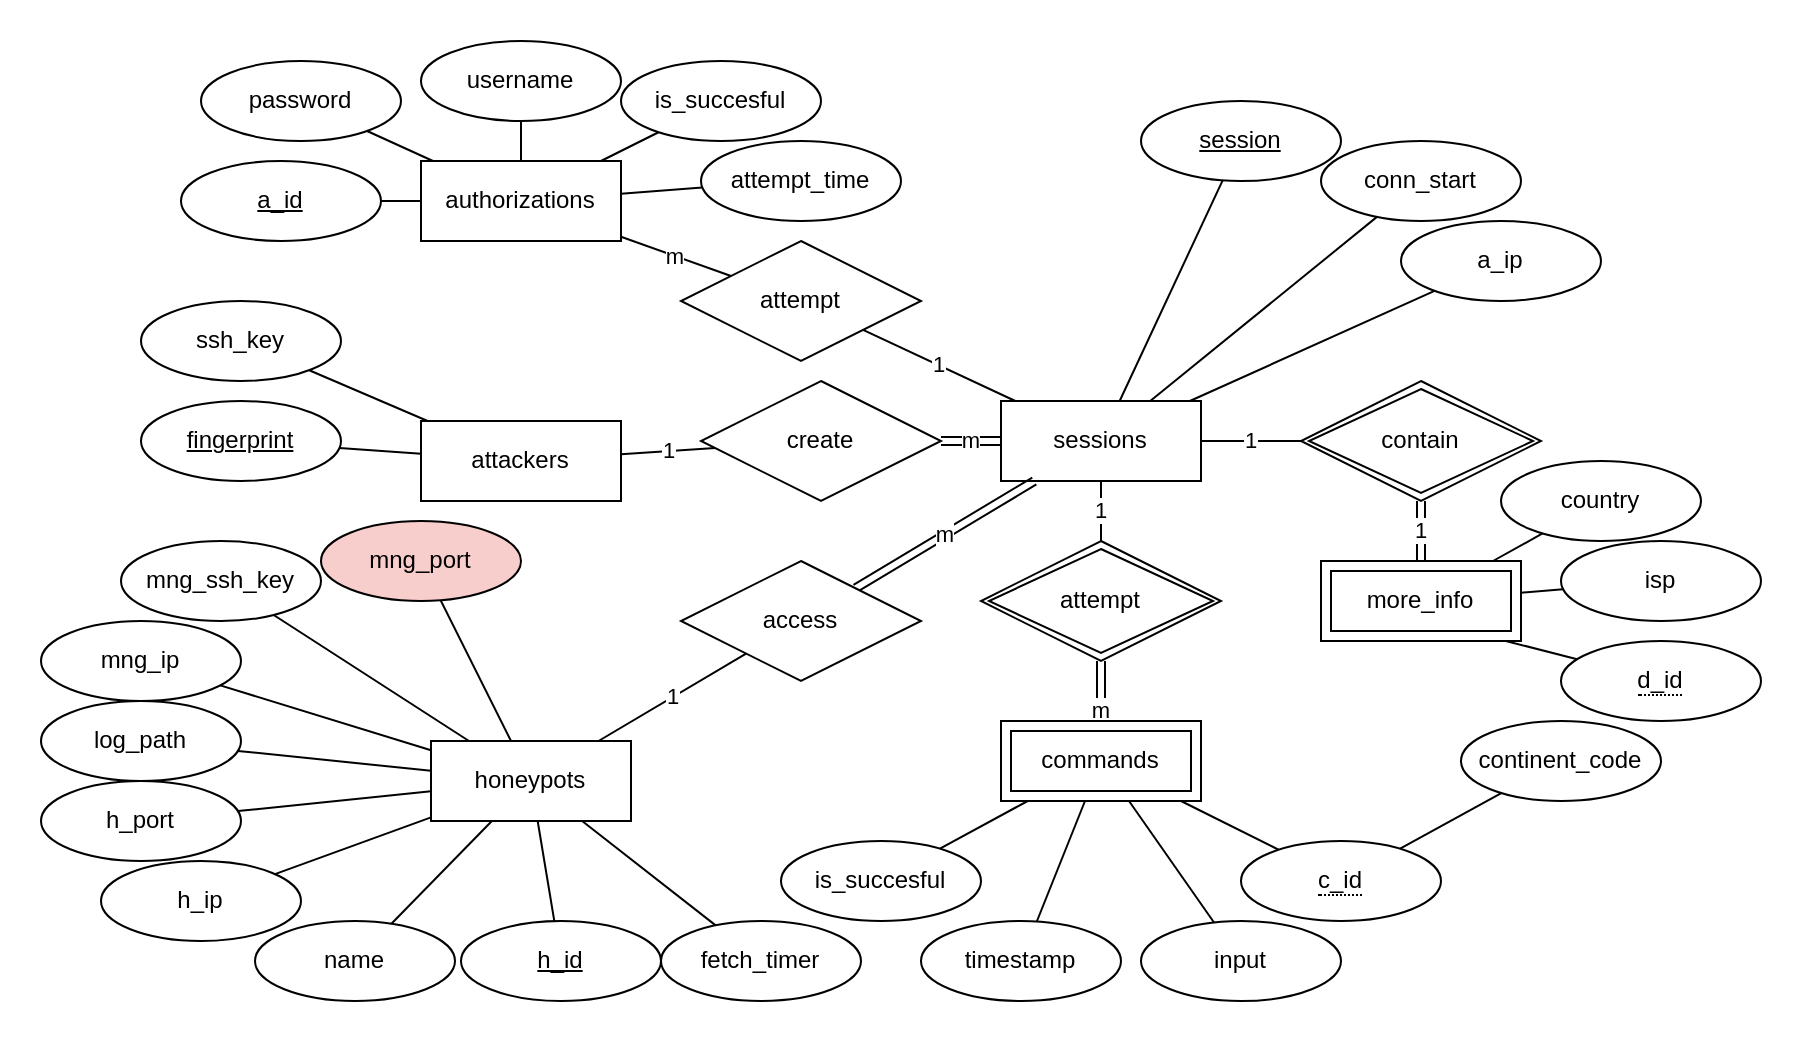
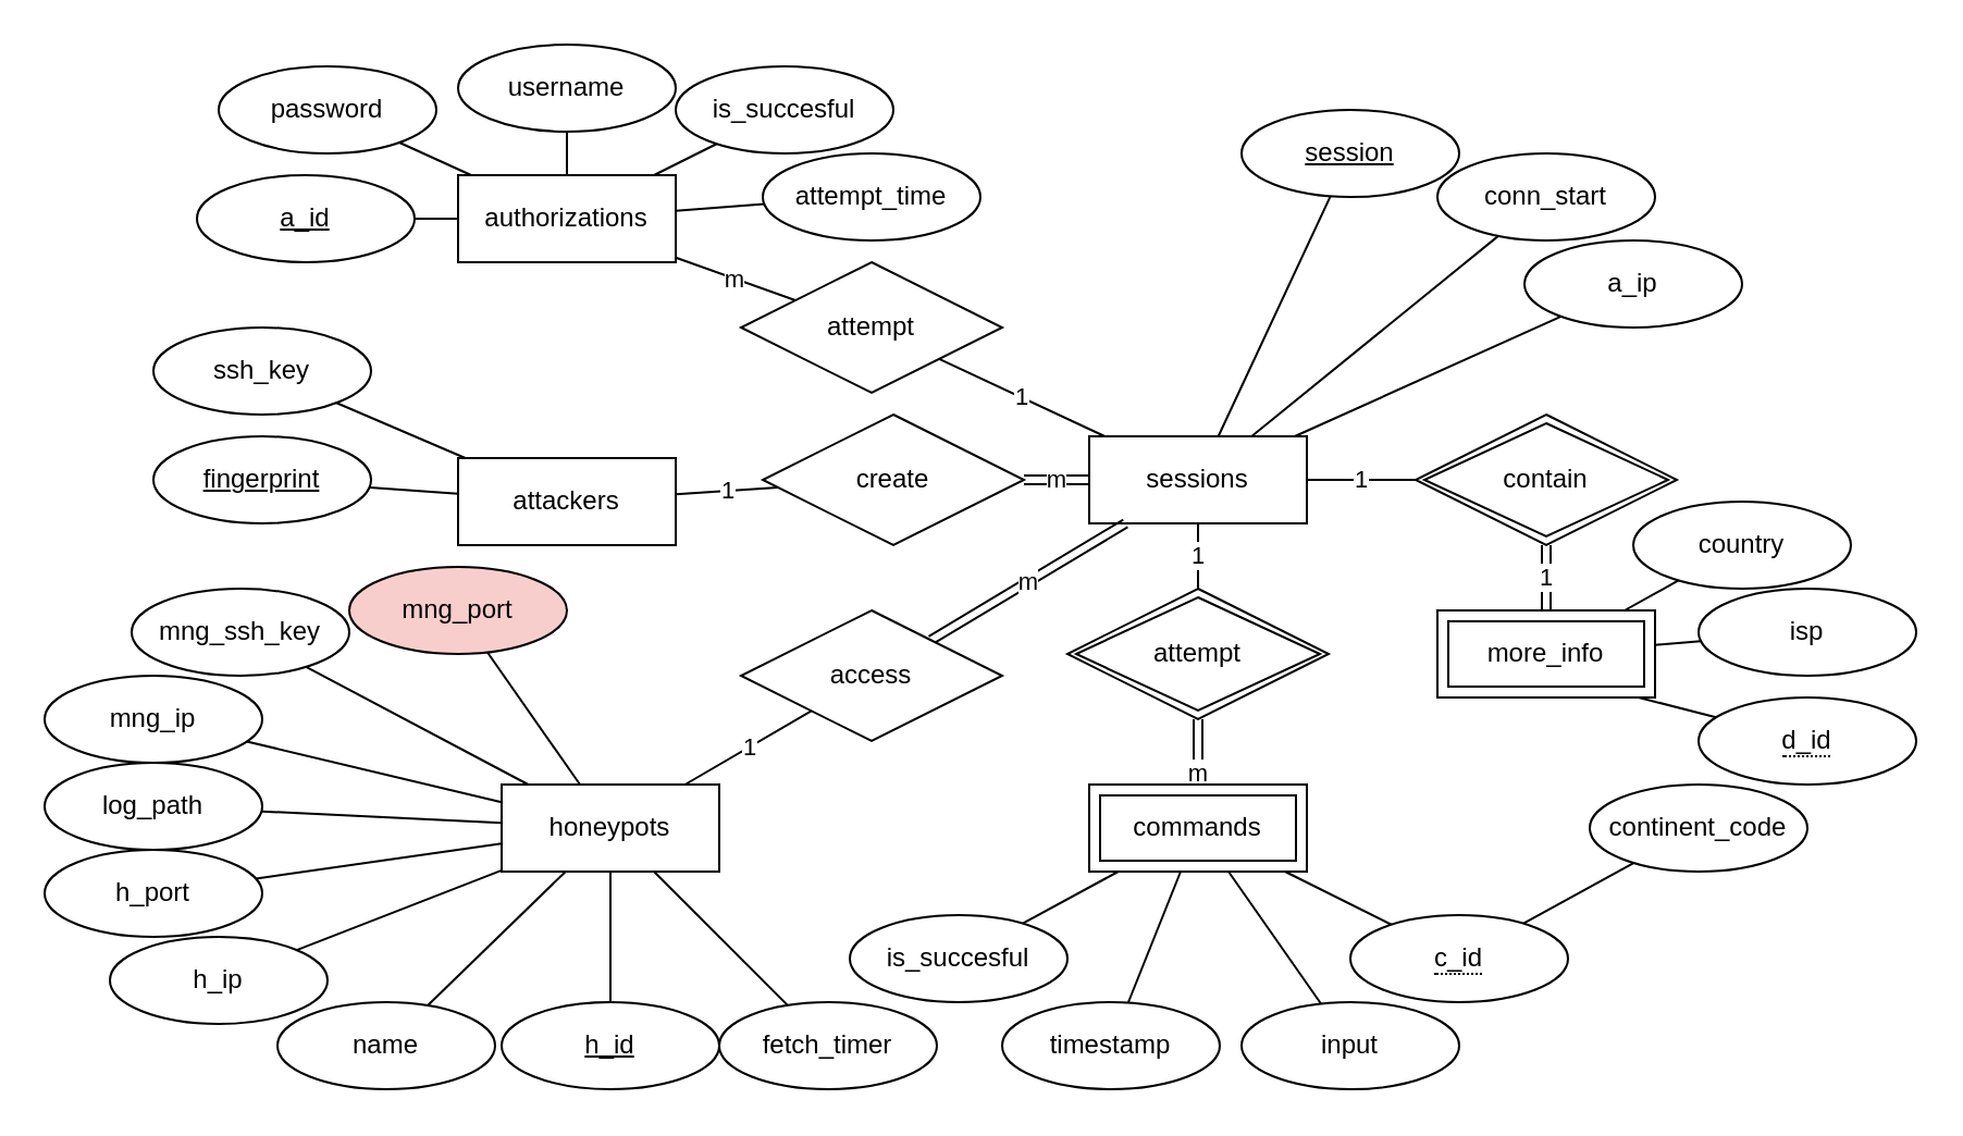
  <mxCell id="0" />
  <mxCell id="1" parent="0" />
  <mxCell id="2" value="m" style="edgeStyle=orthogonalEdgeStyle;rounded=0;orthogonalLoop=1;jettySize=auto;html=1;endArrow=none;endFill=0;startArrow=none;shape=link;" parent="1" source="57" edge="1"><mxGeometry relative="1" as="geometry"><mxPoint x="550" y="350" as="sourcePoint" /><mxPoint x="550" y="380" as="targetPoint" /></mxGeometry></mxCell>
  <mxCell id="3" style="edgeStyle=none;rounded=0;orthogonalLoop=1;jettySize=auto;html=1;endArrow=none;endFill=0;" parent="1" source="4" target="27" edge="1"><mxGeometry relative="1" as="geometry" /></mxCell>
  <mxCell id="4" value="sessions" style="whiteSpace=wrap;html=1;align=center;" parent="1" vertex="1"><mxGeometry x="500" y="200" width="100" height="40" as="geometry" /></mxCell>
  <mxCell id="5" value="m" style="rounded=0;orthogonalLoop=1;jettySize=auto;html=1;endArrow=none;endFill=0;startArrow=none;shape=link;" parent="1" target="4" edge="1" source="72"><mxGeometry relative="1" as="geometry"><mxPoint x="460" y="220" as="sourcePoint" /></mxGeometry></mxCell>
  <mxCell id="6" style="edgeStyle=none;rounded=0;orthogonalLoop=1;jettySize=auto;html=1;endArrow=none;endFill=0;" parent="1" source="4" target="21" edge="1"><mxGeometry relative="1" as="geometry" /></mxCell>
  <mxCell id="7" style="edgeStyle=none;rounded=0;orthogonalLoop=1;jettySize=auto;html=1;endArrow=none;endFill=0;" parent="1" target="20" edge="1" source="66"><mxGeometry relative="1" as="geometry"><mxPoint x="210" y="220" as="sourcePoint" /></mxGeometry></mxCell>
  <mxCell id="8" style="edgeStyle=none;rounded=0;orthogonalLoop=1;jettySize=auto;html=1;endArrow=none;endFill=0;" parent="1" target="22" edge="1" source="66"><mxGeometry relative="1" as="geometry"><mxPoint x="228" y="200" as="sourcePoint" /></mxGeometry></mxCell>
  <mxCell id="9" value="m" style="rounded=0;orthogonalLoop=1;jettySize=auto;html=1;endArrow=none;endFill=0;startArrow=none;shape=link;" parent="1" source="55" target="4" edge="1"><mxGeometry relative="1" as="geometry"><mxPoint x="250" y="350" as="targetPoint" /></mxGeometry></mxCell>
  <mxCell id="10" style="edgeStyle=none;rounded=0;orthogonalLoop=1;jettySize=auto;html=1;endArrow=none;endFill=0;" parent="1" source="18" target="26" edge="1"><mxGeometry relative="1" as="geometry" /></mxCell>
  <mxCell id="11" style="edgeStyle=none;rounded=0;orthogonalLoop=1;jettySize=auto;html=1;endArrow=none;endFill=0;" parent="1" source="18" target="25" edge="1"><mxGeometry relative="1" as="geometry" /></mxCell>
  <mxCell id="12" style="edgeStyle=none;rounded=0;orthogonalLoop=1;jettySize=auto;html=1;endArrow=none;endFill=0;" parent="1" source="18" target="24" edge="1"><mxGeometry relative="1" as="geometry" /></mxCell>
  <mxCell id="13" style="edgeStyle=none;rounded=0;orthogonalLoop=1;jettySize=auto;html=1;endArrow=none;endFill=0;" parent="1" source="18" target="23" edge="1"><mxGeometry relative="1" as="geometry" /></mxCell>
  <mxCell id="14" style="edgeStyle=none;rounded=0;orthogonalLoop=1;jettySize=auto;html=1;endArrow=none;endFill=0;" parent="1" source="18" target="19" edge="1"><mxGeometry relative="1" as="geometry" /></mxCell>
  <mxCell id="15" style="rounded=0;orthogonalLoop=1;jettySize=auto;html=1;endArrow=none;endFill=0;" parent="1" source="18" target="61" edge="1"><mxGeometry relative="1" as="geometry" /></mxCell>
  <mxCell id="16" style="edgeStyle=none;rounded=0;orthogonalLoop=1;jettySize=auto;html=1;endArrow=none;endFill=0;" parent="1" source="18" target="60" edge="1"><mxGeometry relative="1" as="geometry" /></mxCell>
  <mxCell id="17" style="rounded=0;orthogonalLoop=1;jettySize=auto;html=1;endArrow=none;endFill=0;" parent="1" source="18" target="69" edge="1"><mxGeometry relative="1" as="geometry" /></mxCell>
- <mxCell id="18" value="honeypots" style="whiteSpace=wrap;html=1;align=center;" parent="1" vertex="1"><mxGeometry x="215" y="370" width="100" height="40" as="geometry" /></mxCell>
+ <mxCell id="18" value="honeypots" style="whiteSpace=wrap;html=1;align=center;" parent="1" vertex="1"><mxGeometry x="230" y="360" width="100" height="40" as="geometry" /></mxCell>
  <mxCell id="19" value="h_id" style="ellipse;whiteSpace=wrap;html=1;align=center;fontStyle=4;" parent="1" vertex="1"><mxGeometry x="230" y="460" width="100" height="40" as="geometry" /></mxCell>
  <mxCell id="20" value="fingerprint" style="ellipse;whiteSpace=wrap;html=1;align=center;fontStyle=4;" parent="1" vertex="1"><mxGeometry x="70" y="200" width="100" height="40" as="geometry" /></mxCell>
  <mxCell id="21" value="a_ip" style="ellipse;whiteSpace=wrap;html=1;align=center;" parent="1" vertex="1"><mxGeometry x="700" y="110" width="100" height="40" as="geometry" /></mxCell>
  <mxCell id="22" value="ssh_key" style="ellipse;whiteSpace=wrap;html=1;align=center;" parent="1" vertex="1"><mxGeometry x="70" y="150" width="100" height="40" as="geometry" /></mxCell>
  <mxCell id="23" value="mng_ssh_key" style="ellipse;whiteSpace=wrap;html=1;align=center;" parent="1" vertex="1"><mxGeometry x="60" y="270" width="100" height="40" as="geometry" /></mxCell>
  <mxCell id="24" value="log_path" style="ellipse;whiteSpace=wrap;html=1;align=center;" parent="1" vertex="1"><mxGeometry x="20" y="350" width="100" height="40" as="geometry" /></mxCell>
  <mxCell id="25" value="h_ip" style="ellipse;whiteSpace=wrap;html=1;align=center;" parent="1" vertex="1"><mxGeometry x="50" y="430" width="100" height="40" as="geometry" /></mxCell>
  <mxCell id="26" value="h_port" style="ellipse;whiteSpace=wrap;html=1;align=center;" parent="1" vertex="1"><mxGeometry x="20" y="390" width="100" height="40" as="geometry" /></mxCell>
  <mxCell id="27" value="session" style="ellipse;whiteSpace=wrap;html=1;align=center;fontStyle=4;" parent="1" vertex="1"><mxGeometry x="570" y="50" width="100" height="40" as="geometry" /></mxCell>
  <mxCell id="28" style="edgeStyle=none;rounded=0;orthogonalLoop=1;jettySize=auto;html=1;endArrow=none;endFill=0;" edge="1" parent="1" source="29" target="71"><mxGeometry relative="1" as="geometry" /></mxCell>
  <mxCell id="29" value="username" style="ellipse;whiteSpace=wrap;html=1;align=center;" parent="1" vertex="1"><mxGeometry x="210" y="20" width="100" height="40" as="geometry" /></mxCell>
  <mxCell id="30" style="edgeStyle=none;rounded=0;orthogonalLoop=1;jettySize=auto;html=1;endArrow=none;endFill=0;" edge="1" parent="1" source="31" target="71"><mxGeometry relative="1" as="geometry" /></mxCell>
  <mxCell id="31" value="password" style="ellipse;whiteSpace=wrap;html=1;align=center;" parent="1" vertex="1"><mxGeometry x="100" y="30" width="100" height="40" as="geometry" /></mxCell>
  <mxCell id="32" style="edgeStyle=none;rounded=0;orthogonalLoop=1;jettySize=auto;html=1;endArrow=none;endFill=0;" edge="1" parent="1" source="33" target="71"><mxGeometry relative="1" as="geometry" /></mxCell>
  <mxCell id="33" value="is_succesful" style="ellipse;whiteSpace=wrap;html=1;align=center;" parent="1" vertex="1"><mxGeometry x="310" y="30" width="100" height="40" as="geometry" /></mxCell>
  <mxCell id="34" style="edgeStyle=none;rounded=0;orthogonalLoop=1;jettySize=auto;html=1;endArrow=none;endFill=0;" parent="1" source="35" target="58" edge="1"><mxGeometry relative="1" as="geometry"><mxPoint x="594" y="420" as="targetPoint" /></mxGeometry></mxCell>
  <mxCell id="35" value="input" style="ellipse;whiteSpace=wrap;html=1;align=center;" parent="1" vertex="1"><mxGeometry x="570" y="460" width="100" height="40" as="geometry" /></mxCell>
  <mxCell id="36" style="edgeStyle=none;rounded=0;orthogonalLoop=1;jettySize=auto;html=1;endArrow=none;endFill=0;" parent="1" source="37" edge="1"><mxGeometry relative="1" as="geometry"><mxPoint x="752.4" y="320" as="targetPoint" /></mxGeometry></mxCell>
  <mxCell id="37" value="&lt;span style=&quot;border-bottom: 1px dotted&quot;&gt;d_id&lt;/span&gt;" style="ellipse;whiteSpace=wrap;html=1;align=center;" parent="1" vertex="1"><mxGeometry x="780" y="320" width="100" height="40" as="geometry" /></mxCell>
  <mxCell id="38" value="1" style="rounded=0;orthogonalLoop=1;jettySize=auto;html=1;endArrow=none;endFill=0;startArrow=none;" parent="1" source="52" target="4" edge="1"><mxGeometry relative="1" as="geometry" /></mxCell>
  <mxCell id="39" style="rounded=0;orthogonalLoop=1;jettySize=auto;html=1;endArrow=none;endFill=0;" parent="1" source="40" target="50" edge="1"><mxGeometry relative="1" as="geometry"><mxPoint x="764" y="295.69" as="sourcePoint" /></mxGeometry></mxCell>
  <mxCell id="40" value="more_info" style="shape=ext;margin=3;double=1;whiteSpace=wrap;html=1;align=center;" parent="1" vertex="1"><mxGeometry x="660" y="280" width="100" height="40" as="geometry" /></mxCell>
  <mxCell id="41" style="edgeStyle=none;rounded=0;orthogonalLoop=1;jettySize=auto;html=1;endArrow=none;endFill=0;" parent="1" source="42" target="58" edge="1"><mxGeometry relative="1" as="geometry"><mxPoint x="550" y="420" as="targetPoint" /></mxGeometry></mxCell>
  <mxCell id="42" value="timestamp" style="ellipse;whiteSpace=wrap;html=1;align=center;" parent="1" vertex="1"><mxGeometry x="460" y="460" width="100" height="40" as="geometry" /></mxCell>
  <mxCell id="43" style="edgeStyle=none;rounded=0;orthogonalLoop=1;jettySize=auto;html=1;endArrow=none;endFill=0;" parent="1" source="44" target="58" edge="1"><mxGeometry relative="1" as="geometry"><mxPoint x="506" y="420" as="targetPoint" /></mxGeometry></mxCell>
  <mxCell id="44" value="is_succesful" style="ellipse;whiteSpace=wrap;html=1;align=center;" parent="1" vertex="1"><mxGeometry x="390" y="420" width="100" height="40" as="geometry" /></mxCell>
  <mxCell id="45" style="edgeStyle=none;rounded=0;orthogonalLoop=1;jettySize=auto;html=1;endArrow=none;endFill=0;" parent="1" source="59" target="58" edge="1"><mxGeometry relative="1" as="geometry"><mxPoint x="500" y="391.667" as="targetPoint" /><mxPoint x="476.538" y="387.313" as="sourcePoint" /></mxGeometry></mxCell>
  <mxCell id="46" style="rounded=0;orthogonalLoop=1;jettySize=auto;html=1;endArrow=none;endFill=0;" parent="1" source="47" target="40" edge="1"><mxGeometry relative="1" as="geometry"><mxPoint x="764" y="280.159" as="targetPoint" /></mxGeometry></mxCell>
  <mxCell id="47" value="country" style="ellipse;whiteSpace=wrap;html=1;align=center;" parent="1" vertex="1"><mxGeometry x="750" y="230" width="100" height="40" as="geometry" /></mxCell>
  <mxCell id="48" style="edgeStyle=none;rounded=0;orthogonalLoop=1;jettySize=auto;html=1;endArrow=none;endFill=0;" parent="1" source="49" target="59" edge="1"><mxGeometry relative="1" as="geometry" /></mxCell>
  <mxCell id="49" value="continent_code" style="ellipse;whiteSpace=wrap;html=1;align=center;" parent="1" vertex="1"><mxGeometry x="730" y="360" width="100" height="40" as="geometry" /></mxCell>
  <mxCell id="50" value="isp" style="ellipse;whiteSpace=wrap;html=1;align=center;" parent="1" vertex="1"><mxGeometry x="780" y="270" width="100" height="40" as="geometry" /></mxCell>
  <mxCell id="51" value="1" style="rounded=0;orthogonalLoop=1;jettySize=auto;html=1;endArrow=none;endFill=0;" parent="1" edge="1" target="72" source="66"><mxGeometry relative="1" as="geometry"><mxPoint x="310" y="220" as="sourcePoint" /><mxPoint x="340" y="220" as="targetPoint" /></mxGeometry></mxCell>
  <mxCell id="52" value="contain" style="shape=rhombus;double=1;perimeter=rhombusPerimeter;whiteSpace=wrap;html=1;align=center;" parent="1" vertex="1"><mxGeometry x="650" y="190" width="120" height="60" as="geometry" /></mxCell>
  <mxCell id="53" value="1" style="rounded=0;orthogonalLoop=1;jettySize=auto;html=1;endArrow=none;endFill=0;shape=link;" parent="1" source="40" target="52" edge="1"><mxGeometry relative="1" as="geometry"><mxPoint x="934" y="280" as="sourcePoint" /><mxPoint x="934" y="160" as="targetPoint" /></mxGeometry></mxCell>
  <mxCell id="54" value="1" style="edgeStyle=orthogonalEdgeStyle;rounded=0;orthogonalLoop=1;jettySize=auto;html=1;endArrow=none;endFill=0;" parent="1" source="4" target="57" edge="1"><mxGeometry relative="1" as="geometry"><mxPoint x="550" y="240" as="sourcePoint" /><mxPoint x="550" y="270" as="targetPoint" /></mxGeometry></mxCell>
  <mxCell id="55" value="access" style="shape=rhombus;perimeter=rhombusPerimeter;whiteSpace=wrap;html=1;align=center;" parent="1" vertex="1"><mxGeometry x="340" y="280" width="120" height="60" as="geometry" /></mxCell>
  <mxCell id="56" value="1" style="rounded=0;orthogonalLoop=1;jettySize=auto;html=1;endArrow=none;endFill=0;" parent="1" source="18" target="55" edge="1"><mxGeometry relative="1" as="geometry"><mxPoint x="210" y="570" as="sourcePoint" /><mxPoint x="210" y="690" as="targetPoint" /></mxGeometry></mxCell>
  <mxCell id="57" value="attempt" style="shape=rhombus;double=1;perimeter=rhombusPerimeter;whiteSpace=wrap;html=1;align=center;" parent="1" vertex="1"><mxGeometry x="490" y="270" width="120" height="60" as="geometry" /></mxCell>
  <mxCell id="58" value="commands" style="shape=ext;margin=3;double=1;whiteSpace=wrap;html=1;align=center;" parent="1" vertex="1"><mxGeometry x="500" y="360" width="100" height="40" as="geometry" /></mxCell>
  <mxCell id="59" value="&lt;span style=&quot;border-bottom: 1px dotted&quot;&gt;c_id&lt;/span&gt;" style="ellipse;whiteSpace=wrap;html=1;align=center;" parent="1" vertex="1"><mxGeometry x="620" y="420" width="100" height="40" as="geometry" /></mxCell>
  <mxCell id="60" value="mng_ip" style="ellipse;whiteSpace=wrap;html=1;align=center;" parent="1" vertex="1"><mxGeometry x="20" y="310" width="100" height="40" as="geometry" /></mxCell>
  <mxCell id="61" value="mng_port" style="ellipse;whiteSpace=wrap;html=1;align=center;fillColor=#f8cecc;" parent="1" vertex="1"><mxGeometry x="160" y="260" width="100" height="40" as="geometry" /></mxCell>
  <mxCell id="62" style="edgeStyle=none;rounded=0;orthogonalLoop=1;jettySize=auto;html=1;endArrow=none;endFill=0;" parent="1" source="63" target="18" edge="1"><mxGeometry relative="1" as="geometry" /></mxCell>
  <mxCell id="63" value="fetch_timer" style="ellipse;whiteSpace=wrap;html=1;align=center;" parent="1" vertex="1"><mxGeometry x="330" y="460" width="100" height="40" as="geometry" /></mxCell>
  <mxCell id="64" style="edgeStyle=none;rounded=0;orthogonalLoop=1;jettySize=auto;html=1;endArrow=none;endFill=0;startArrow=none;" parent="1" source="65" target="4" edge="1"><mxGeometry relative="1" as="geometry"><mxPoint x="585.025" y="79.901" as="sourcePoint" /></mxGeometry></mxCell>
  <mxCell id="65" value="conn_start" style="ellipse;whiteSpace=wrap;html=1;align=center;" parent="1" vertex="1"><mxGeometry x="660" y="70" width="100" height="40" as="geometry" /></mxCell>
  <mxCell id="66" value="attackers" style="whiteSpace=wrap;html=1;align=center;" parent="1" vertex="1"><mxGeometry x="210" y="210" width="100" height="40" as="geometry" /></mxCell>
  <mxCell id="67" value="1" style="edgeStyle=none;rounded=0;orthogonalLoop=1;jettySize=auto;html=1;endArrow=none;endFill=0;" edge="1" parent="1" source="68" target="4"><mxGeometry relative="1" as="geometry" /></mxCell>
  <mxCell id="68" value="attempt" style="shape=rhombus;perimeter=rhombusPerimeter;whiteSpace=wrap;html=1;align=center;" parent="1" vertex="1"><mxGeometry x="340" y="120" width="120" height="60" as="geometry" /></mxCell>
  <mxCell id="69" value="name" style="ellipse;whiteSpace=wrap;html=1;align=center;" parent="1" vertex="1"><mxGeometry x="127" y="460" width="100" height="40" as="geometry" /></mxCell>
  <mxCell id="70" value="m" style="rounded=0;orthogonalLoop=1;jettySize=auto;html=1;endArrow=none;endFill=0;" edge="1" parent="1" source="71" target="68"><mxGeometry relative="1" as="geometry" /></mxCell>
  <mxCell id="71" value="authorizations" style="whiteSpace=wrap;html=1;align=center;" vertex="1" parent="1"><mxGeometry x="210" y="80" width="100" height="40" as="geometry" /></mxCell>
  <mxCell id="72" value="create" style="shape=rhombus;perimeter=rhombusPerimeter;whiteSpace=wrap;html=1;align=center;" vertex="1" parent="1"><mxGeometry x="350" y="190" width="120" height="60" as="geometry" /></mxCell>
  <mxCell id="73" style="edgeStyle=none;rounded=0;orthogonalLoop=1;jettySize=auto;html=1;endArrow=none;endFill=0;" edge="1" parent="1" source="74" target="71"><mxGeometry relative="1" as="geometry" /></mxCell>
  <mxCell id="74" value="a_id" style="ellipse;whiteSpace=wrap;html=1;align=center;fontStyle=4;" vertex="1" parent="1"><mxGeometry x="90" y="80" width="100" height="40" as="geometry" /></mxCell>
  <mxCell id="75" style="edgeStyle=none;rounded=0;orthogonalLoop=1;jettySize=auto;html=1;endArrow=none;endFill=0;" edge="1" parent="1" source="76" target="71"><mxGeometry relative="1" as="geometry" /></mxCell>
  <mxCell id="76" value="attempt_time" style="ellipse;whiteSpace=wrap;html=1;align=center;" vertex="1" parent="1"><mxGeometry x="350" y="70" width="100" height="40" as="geometry" /></mxCell>
